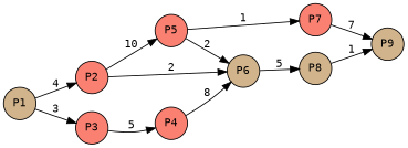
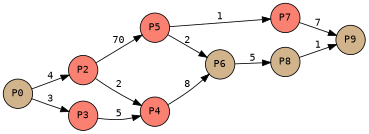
  digraph {
    fontname="DejaVu Sans Mono"
    rankdir=LR
    splines=true
    node [fillcolor=salmon fixedsize=true fontcolor=black fontname="DejaVu Sans Mono" fontsize=12 margin=0 shape=circle style=filled]
    edge [fontcolor=black fontname="DejaVu Sans Mono" fontsize=12 margin=0]
-   n1 [fillcolor=tan label=P1 width=0.5]
+   n1 [fillcolor=tan label=P0 width=0.5]
    n2 [label=P2 width=0.5]
    n3 [label=P3 width=0.5]
    n4 [label=P4 width=0.5]
    n5 [label=P5 width=0.5]
    n6 [fillcolor=tan label=P6 width=0.5]
    n7 [label=P7 width=0.5]
    n8 [fillcolor=tan label=P8 width=0.5]
    n9 [fillcolor=tan label=P9 width=0.5]
    subgraph sub_1 {
      rank=same
      n1
    }
    subgraph sub_2 {
      rank=same
      n2
      n3
    }
    subgraph sub_3 {
      rank=same
      n4
      n5
    }
    subgraph sub_4 {
      rank=same
      n6
    }
    subgraph sub_5 {
      rank=same
      n7
      n8
    }
    subgraph sub_6 {
      rank=same
      n9
    }
    n1 -> n2 [label=4]
    n1 -> n3 [label=3]
-   n2 -> n6 [label=2]
-   n2 -> n5 [label=10]
+   n2 -> n4 [label=2]
+   n2 -> n5 [label=70]
    n3 -> n4 [label=5]
    n4 -> n6 [label=8]
    n5 -> n6 [label=2]
    n5 -> n7 [label=1]
    n6 -> n8 [label=5]
    n7 -> n9 [label=7]
    n8 -> n9 [label=1]
  }
